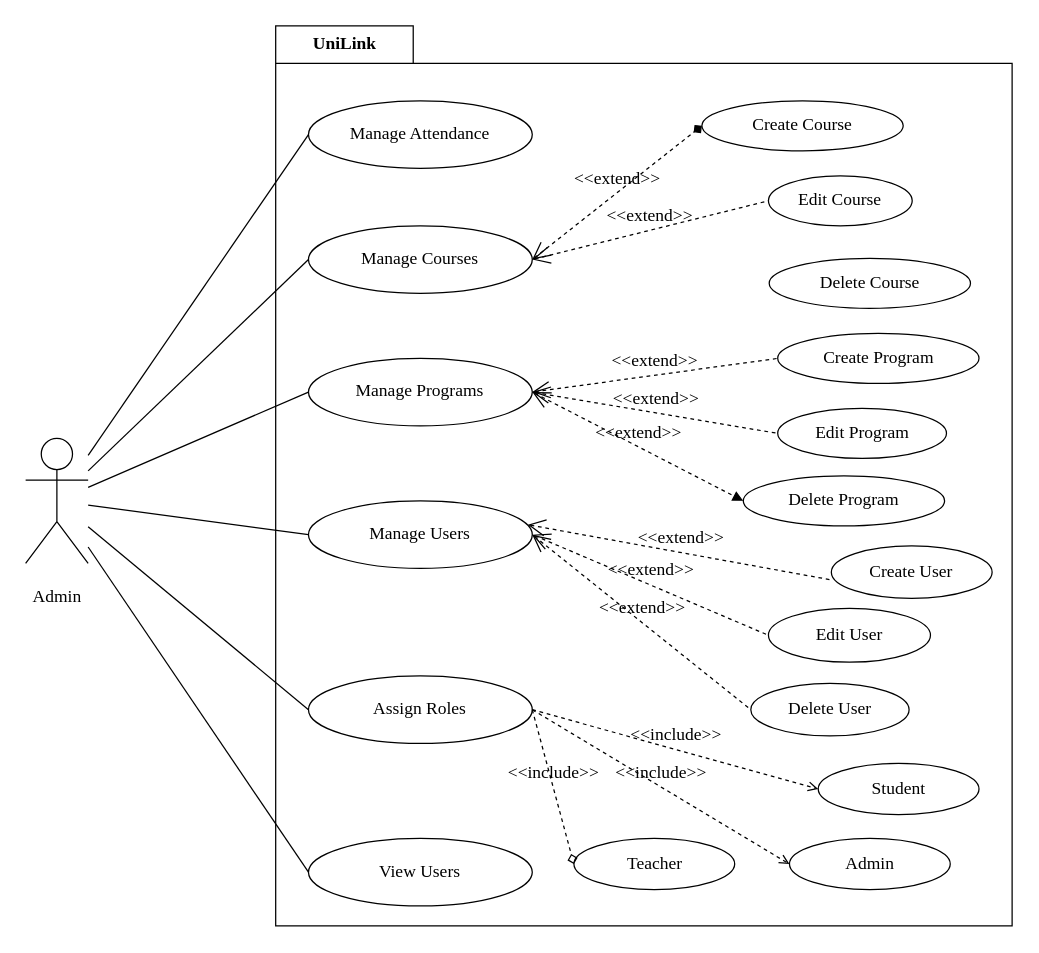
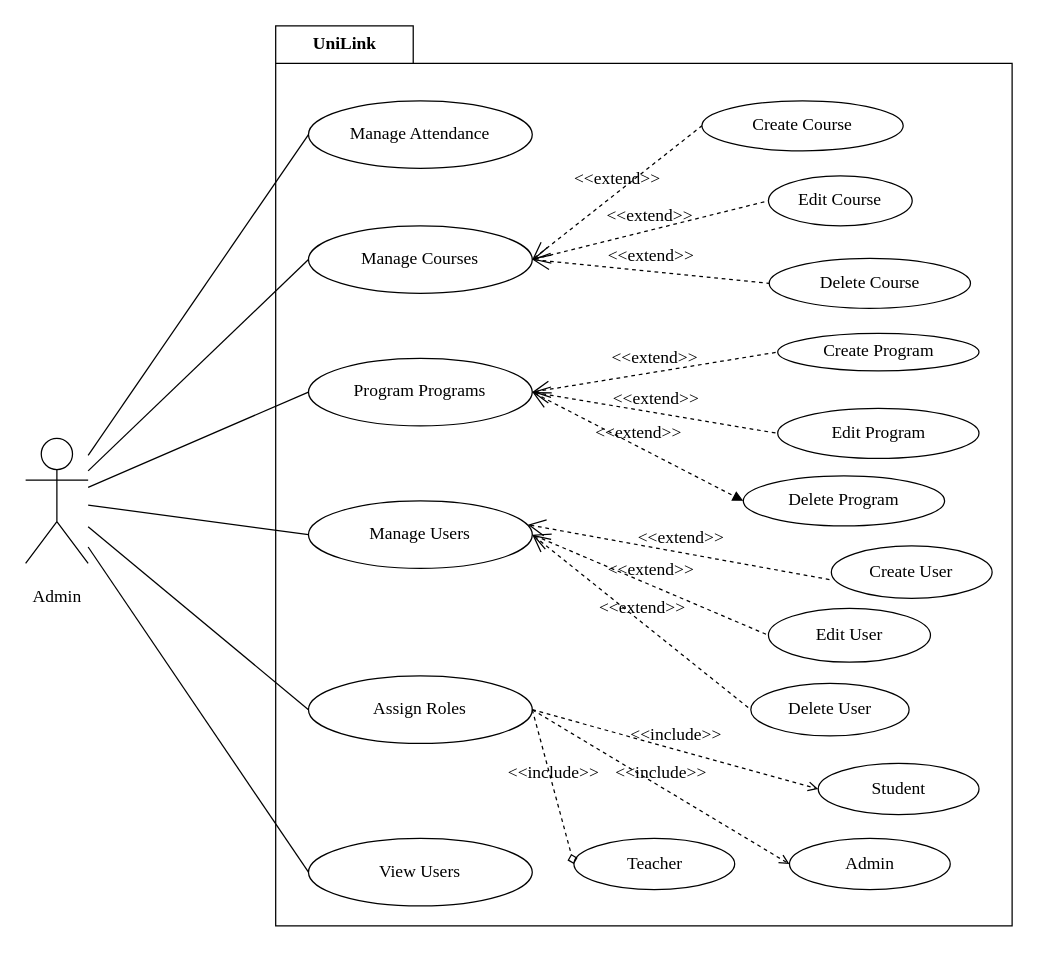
  <mxCell id="0" />
  <mxCell id="1" parent="0" />
  <mxCell id="2" value="UniLink" style="shape=folder;fontStyle=1;tabWidth=110;tabHeight=30;tabPosition=left;html=1;boundedLbl=1;labelInHeader=1;container=1;collapsible=0;fontFamily=Poppins;fontSource=https%3A%2F%2Ffonts.googleapis.com%2Fcss%3Ffamily%3DPoppins;fontSize=14;fontColor=#000000;" vertex="1" parent="1"><mxGeometry x="220" y="20" width="589" height="720" as="geometry" /></mxCell>
  <mxCell id="3" value="" style="html=1;strokeColor=none;resizeWidth=1;resizeHeight=1;fillColor=none;part=1;connectable=0;allowArrows=0;deletable=0;fontFamily=Poppins;fontSource=https%3A%2F%2Ffonts.googleapis.com%2Fcss%3Ffamily%3DPoppins;fontSize=14;fontColor=#000000;" vertex="1" parent="2"><mxGeometry width="590" height="690" relative="1" as="geometry"><mxPoint y="30" as="offset" /></mxGeometry></mxCell>
  <mxCell id="4" value="Manage Attendance" style="ellipse;whiteSpace=wrap;html=1;fontFamily=Poppins;fontSource=https%3A%2F%2Ffonts.googleapis.com%2Fcss%3Ffamily%3DPoppins;fontSize=14;fontColor=#000000;" vertex="1" parent="2"><mxGeometry x="26.222" y="60.0" width="179" height="54.0" as="geometry" /></mxCell>
  <mxCell id="5" value="Manage Courses" style="ellipse;whiteSpace=wrap;html=1;fontFamily=Poppins;fontSource=https%3A%2F%2Ffonts.googleapis.com%2Fcss%3Ffamily%3DPoppins;fontSize=14;fontColor=#000000;" vertex="1" parent="2"><mxGeometry x="26.222" y="160.0" width="179" height="54.0" as="geometry" /></mxCell>
- <mxCell id="6" value="Manage Programs" style="ellipse;whiteSpace=wrap;html=1;fontFamily=Poppins;fontSource=https%3A%2F%2Ffonts.googleapis.com%2Fcss%3Ffamily%3DPoppins;fontSize=14;fontColor=#000000;" vertex="1" parent="2"><mxGeometry x="26.222" y="266.0" width="179" height="54.0" as="geometry" /></mxCell>
+ <mxCell id="6" value="Program Programs" style="ellipse;whiteSpace=wrap;html=1;fontFamily=Poppins;fontSource=https%3A%2F%2Ffonts.googleapis.com%2Fcss%3Ffamily%3DPoppins;fontSize=14;fontColor=#000000;" vertex="1" parent="2"><mxGeometry x="26.222" y="266.0" width="179" height="54.0" as="geometry" /></mxCell>
  <mxCell id="7" value="Manage Users" style="ellipse;whiteSpace=wrap;html=1;fontFamily=Poppins;fontSource=https%3A%2F%2Ffonts.googleapis.com%2Fcss%3Ffamily%3DPoppins;fontSize=14;fontColor=#000000;" vertex="1" parent="2"><mxGeometry x="26.222" y="380.0" width="179" height="54.0" as="geometry" /></mxCell>
  <mxCell id="8" value="Assign Roles" style="ellipse;whiteSpace=wrap;html=1;fontFamily=Poppins;fontSource=https%3A%2F%2Ffonts.googleapis.com%2Fcss%3Ffamily%3DPoppins;fontSize=14;fontColor=#000000;" vertex="1" parent="2"><mxGeometry x="26.222" y="520" width="179" height="54.0" as="geometry" /></mxCell>
  <mxCell id="9" value="View Users" style="ellipse;whiteSpace=wrap;html=1;fontFamily=Poppins;fontSource=https%3A%2F%2Ffonts.googleapis.com%2Fcss%3Ffamily%3DPoppins;fontSize=14;fontColor=#000000;" vertex="1" parent="2"><mxGeometry x="26.222" y="650" width="179" height="54.0" as="geometry" /></mxCell>
  <mxCell id="10" value="Create Course" style="ellipse;whiteSpace=wrap;html=1;fontFamily=Poppins;fontSource=https%3A%2F%2Ffonts.googleapis.com%2Fcss%3Ffamily%3DPoppins;fontSize=14;fontColor=#000000;" vertex="1" parent="2"><mxGeometry x="340.889" y="60.0" width="161" height="40.0" as="geometry" /></mxCell>
  <mxCell id="11" value="Edit Course" style="ellipse;whiteSpace=wrap;html=1;fontFamily=Poppins;fontSource=https%3A%2F%2Ffonts.googleapis.com%2Fcss%3Ffamily%3DPoppins;fontSize=14;fontColor=#000000;" vertex="1" parent="2"><mxGeometry x="394.1" y="120.0" width="115" height="40.0" as="geometry" /></mxCell>
  <mxCell id="12" value="Delete Course" style="ellipse;whiteSpace=wrap;html=1;fontFamily=Poppins;fontSource=https%3A%2F%2Ffonts.googleapis.com%2Fcss%3Ffamily%3DPoppins;fontSize=14;fontColor=#000000;" vertex="1" parent="2"><mxGeometry x="394.711" y="186.0" width="161" height="40.0" as="geometry" /></mxCell>
- <mxCell id="13" value="Create Program" style="ellipse;whiteSpace=wrap;html=1;fontFamily=Poppins;fontSource=https%3A%2F%2Ffonts.googleapis.com%2Fcss%3Ffamily%3DPoppins;fontSize=14;fontColor=#000000;" vertex="1" parent="2"><mxGeometry x="401.512" y="246.0" width="161" height="40.0" as="geometry" /></mxCell>
- <mxCell id="14" value="Edit Program" style="ellipse;whiteSpace=wrap;html=1;fontFamily=Poppins;fontSource=https%3A%2F%2Ffonts.googleapis.com%2Fcss%3Ffamily%3DPoppins;fontSize=14;fontColor=#000000;" vertex="1" parent="2"><mxGeometry x="401.513" y="306.0" width="135" height="40.0" as="geometry" /></mxCell>
+ <mxCell id="13" value="Create Program" style="ellipse;whiteSpace=wrap;html=1;fontFamily=Poppins;fontSource=https%3A%2F%2Ffonts.googleapis.com%2Fcss%3Ffamily%3DPoppins;fontSize=14;fontColor=#000000;" vertex="1" parent="2"><mxGeometry x="401.512" y="246.0" width="161" height="30" as="geometry" /></mxCell>
+ <mxCell id="14" value="Edit Program" style="ellipse;whiteSpace=wrap;html=1;fontFamily=Poppins;fontSource=https%3A%2F%2Ffonts.googleapis.com%2Fcss%3Ffamily%3DPoppins;fontSize=14;fontColor=#000000;" vertex="1" parent="2"><mxGeometry x="401.513" y="306.0" width="161" height="40.0" as="geometry" /></mxCell>
  <mxCell id="15" value="Delete Program" style="ellipse;whiteSpace=wrap;html=1;fontFamily=Poppins;fontSource=https%3A%2F%2Ffonts.googleapis.com%2Fcss%3Ffamily%3DPoppins;fontSize=14;fontColor=#000000;" vertex="1" parent="2"><mxGeometry x="374.004" y="360.0" width="161" height="40.0" as="geometry" /></mxCell>
  <mxCell id="16" value="Create User" style="ellipse;whiteSpace=wrap;html=1;fontFamily=Poppins;fontSource=https%3A%2F%2Ffonts.googleapis.com%2Fcss%3Ffamily%3DPoppins;fontSize=14;fontColor=#000000;" vertex="1" parent="2"><mxGeometry x="444.412" y="416.0" width="128.592" height="42.0" as="geometry" /></mxCell>
  <mxCell id="17" value="Edit User" style="ellipse;whiteSpace=wrap;html=1;fontFamily=Poppins;fontSource=https%3A%2F%2Ffonts.googleapis.com%2Fcss%3Ffamily%3DPoppins;fontSize=14;fontColor=#000000;" vertex="1" parent="2"><mxGeometry x="394.102" y="466.0" width="129.592" height="43.0" as="geometry" /></mxCell>
  <mxCell id="18" value="Delete User" style="ellipse;whiteSpace=wrap;html=1;fontFamily=Poppins;fontSource=https%3A%2F%2Ffonts.googleapis.com%2Fcss%3Ffamily%3DPoppins;fontSize=14;fontColor=#000000;" vertex="1" parent="2"><mxGeometry x="379.999" y="526" width="126.592" height="42.0" as="geometry" /></mxCell>
  <mxCell id="19" value="Student" style="ellipse;whiteSpace=wrap;html=1;fontFamily=Poppins;fontSource=https%3A%2F%2Ffonts.googleapis.com%2Fcss%3Ffamily%3DPoppins;fontSize=14;fontColor=#000000;" vertex="1" parent="2"><mxGeometry x="433.919" y="590" width="128.592" height="41.0" as="geometry" /></mxCell>
  <mxCell id="20" value="Admin" style="ellipse;whiteSpace=wrap;html=1;fontFamily=Poppins;fontSource=https%3A%2F%2Ffonts.googleapis.com%2Fcss%3Ffamily%3DPoppins;fontSize=14;fontColor=#000000;" vertex="1" parent="2"><mxGeometry x="410.919" y="650" width="128.592" height="41.0" as="geometry" /></mxCell>
  <mxCell id="21" value="Teacher" style="ellipse;whiteSpace=wrap;html=1;fontFamily=Poppins;fontSource=https%3A%2F%2Ffonts.googleapis.com%2Fcss%3Ffamily%3DPoppins;fontSize=14;fontColor=#000000;" vertex="1" parent="2"><mxGeometry x="238.52" y="650" width="128.592" height="41.0" as="geometry" /></mxCell>
  <mxCell id="22" value="&amp;lt;&amp;lt;include&amp;gt;&amp;gt;" style="html=1;verticalAlign=bottom;labelBackgroundColor=none;endArrow=diamond;endFill=0;dashed=1;fontFamily=Poppins;fontSource=https%3A%2F%2Ffonts.googleapis.com%2Fcss%3Ffamily%3DPoppins;fontSize=14;fontColor=#000000;exitX=1;exitY=0.5;exitDx=0;exitDy=0;entryX=0;entryY=0.5;entryDx=0;entryDy=0;" edge="1" parent="2" source="8" target="21"><mxGeometry width="160" relative="1" as="geometry"><mxPoint x="380.222" y="570" as="sourcePoint" /><mxPoint x="590" y="570" as="targetPoint" /></mxGeometry></mxCell>
  <mxCell id="23" value="&amp;lt;&amp;lt;include&amp;gt;&amp;gt;" style="html=1;verticalAlign=bottom;labelBackgroundColor=none;endArrow=open;endFill=0;dashed=1;fontFamily=Poppins;fontSource=https%3A%2F%2Ffonts.googleapis.com%2Fcss%3Ffamily%3DPoppins;fontSize=14;fontColor=#000000;entryX=0;entryY=0.5;entryDx=0;entryDy=0;exitX=1;exitY=0.5;exitDx=0;exitDy=0;" edge="1" parent="2" source="8" target="20"><mxGeometry width="160" relative="1" as="geometry"><mxPoint x="262.222" y="550" as="sourcePoint" /><mxPoint x="472.0" y="707" as="targetPoint" /></mxGeometry></mxCell>
  <mxCell id="24" value="&amp;lt;&amp;lt;include&amp;gt;&amp;gt;" style="html=1;verticalAlign=bottom;labelBackgroundColor=none;endArrow=open;endFill=0;dashed=1;fontFamily=Poppins;fontSource=https%3A%2F%2Ffonts.googleapis.com%2Fcss%3Ffamily%3DPoppins;fontSize=14;fontColor=#000000;entryX=0;entryY=0.5;entryDx=0;entryDy=0;exitX=1;exitY=0.5;exitDx=0;exitDy=0;" edge="1" parent="2" source="8" target="19"><mxGeometry width="160" relative="1" as="geometry"><mxPoint x="394.671" y="580" as="sourcePoint" /><mxPoint x="473.338" y="617" as="targetPoint" /></mxGeometry></mxCell>
  <mxCell id="25" value="&amp;lt;&amp;lt;extend&amp;gt;&amp;gt;" style="edgeStyle=none;html=1;startArrow=open;endArrow=none;startSize=12;verticalAlign=bottom;dashed=1;labelBackgroundColor=none;fontFamily=Poppins;fontSource=https%3A%2F%2Ffonts.googleapis.com%2Fcss%3Ffamily%3DPoppins;fontSize=14;fontColor=#000000;exitX=1;exitY=0.5;exitDx=0;exitDy=0;entryX=0;entryY=0.5;entryDx=0;entryDy=0;" edge="1" parent="2" source="7" target="18"><mxGeometry width="160" relative="1" as="geometry"><mxPoint x="602.041" y="330" as="sourcePoint" /><mxPoint x="794.694" y="330" as="targetPoint" /></mxGeometry></mxCell>
  <mxCell id="26" value="&amp;lt;&amp;lt;extend&amp;gt;&amp;gt;" style="edgeStyle=none;html=1;startArrow=open;endArrow=none;startSize=12;verticalAlign=bottom;dashed=1;labelBackgroundColor=none;fontFamily=Poppins;fontSource=https%3A%2F%2Ffonts.googleapis.com%2Fcss%3Ffamily%3DPoppins;fontSize=14;fontColor=#000000;exitX=1;exitY=0.5;exitDx=0;exitDy=0;entryX=0;entryY=0.5;entryDx=0;entryDy=0;" edge="1" parent="2" source="7" target="17"><mxGeometry width="160" relative="1" as="geometry"><mxPoint x="394.671" y="467" as="sourcePoint" /><mxPoint x="473.339" y="477" as="targetPoint" /></mxGeometry></mxCell>
  <mxCell id="27" value="&amp;lt;&amp;lt;extend&amp;gt;&amp;gt;" style="edgeStyle=none;html=1;startArrow=open;endArrow=none;startSize=12;verticalAlign=bottom;dashed=1;labelBackgroundColor=none;fontFamily=Poppins;fontSource=https%3A%2F%2Ffonts.googleapis.com%2Fcss%3Ffamily%3DPoppins;fontSize=14;fontColor=#000000;entryX=0.002;entryY=0.649;entryDx=0;entryDy=0;entryPerimeter=0;exitX=0.98;exitY=0.353;exitDx=0;exitDy=0;exitPerimeter=0;" edge="1" parent="2" source="7" target="16"><mxGeometry width="160" relative="1" as="geometry"><mxPoint x="264.898" y="440" as="sourcePoint" /><mxPoint x="480.433" y="407" as="targetPoint" /></mxGeometry></mxCell>
  <mxCell id="28" value="&amp;lt;&amp;lt;extend&amp;gt;&amp;gt;" style="edgeStyle=none;html=1;startArrow=open;endArrow=block;startSize=12;verticalAlign=bottom;dashed=1;labelBackgroundColor=none;fontFamily=Poppins;fontSource=https%3A%2F%2Ffonts.googleapis.com%2Fcss%3Ffamily%3DPoppins;fontSize=14;fontColor=#000000;entryX=0;entryY=0.5;entryDx=0;entryDy=0;exitX=1;exitY=0.5;exitDx=0;exitDy=0;" edge="1" parent="2" source="6" target="15"><mxGeometry width="160" relative="1" as="geometry"><mxPoint x="211.002" y="316.002" as="sourcePoint" /><mxPoint x="454.029" y="360.198" as="targetPoint" /></mxGeometry></mxCell>
  <mxCell id="29" value="&amp;lt;&amp;lt;extend&amp;gt;&amp;gt;" style="edgeStyle=none;html=1;startArrow=open;endArrow=none;startSize=12;verticalAlign=bottom;dashed=1;labelBackgroundColor=none;fontFamily=Poppins;fontSource=https%3A%2F%2Ffonts.googleapis.com%2Fcss%3Ffamily%3DPoppins;fontSize=14;fontColor=#000000;entryX=0;entryY=0.5;entryDx=0;entryDy=0;exitX=1;exitY=0.5;exitDx=0;exitDy=0;" edge="1" parent="2" source="6" target="14"><mxGeometry width="160" relative="1" as="geometry"><mxPoint x="345.222" y="361" as="sourcePoint" /><mxPoint x="480.894" y="437" as="targetPoint" /></mxGeometry></mxCell>
  <mxCell id="30" value="&amp;lt;&amp;lt;extend&amp;gt;&amp;gt;" style="edgeStyle=none;html=1;startArrow=open;endArrow=none;startSize=12;verticalAlign=bottom;dashed=1;labelBackgroundColor=none;fontFamily=Poppins;fontSource=https%3A%2F%2Ffonts.googleapis.com%2Fcss%3Ffamily%3DPoppins;fontSize=14;fontColor=#000000;entryX=0;entryY=0.5;entryDx=0;entryDy=0;exitX=1;exitY=0.5;exitDx=0;exitDy=0;" edge="1" parent="2" source="6" target="13"><mxGeometry width="160" relative="1" as="geometry"><mxPoint x="345.222" y="357" as="sourcePoint" /><mxPoint x="480.893" y="367" as="targetPoint" /></mxGeometry></mxCell>
+ <mxCell id="31" value="&amp;lt;&amp;lt;extend&amp;gt;&amp;gt;" style="edgeStyle=none;html=1;startArrow=open;endArrow=none;startSize=12;verticalAlign=bottom;dashed=1;labelBackgroundColor=none;fontFamily=Poppins;fontSource=https%3A%2F%2Ffonts.googleapis.com%2Fcss%3Ffamily%3DPoppins;fontSize=14;fontColor=#000000;entryX=0;entryY=0.5;entryDx=0;entryDy=0;exitX=1;exitY=0.5;exitDx=0;exitDy=0;" edge="1" parent="2" source="5" target="12"><mxGeometry width="160" relative="1" as="geometry"><mxPoint x="345.222" y="357" as="sourcePoint" /><mxPoint x="480.892" y="297" as="targetPoint" /></mxGeometry></mxCell>
  <mxCell id="32" value="&amp;lt;&amp;lt;extend&amp;gt;&amp;gt;" style="edgeStyle=none;html=1;startArrow=open;endArrow=none;startSize=12;verticalAlign=bottom;dashed=1;labelBackgroundColor=none;fontFamily=Poppins;fontSource=https%3A%2F%2Ffonts.googleapis.com%2Fcss%3Ffamily%3DPoppins;fontSize=14;fontColor=#000000;entryX=0;entryY=0.5;entryDx=0;entryDy=0;exitX=1;exitY=0.5;exitDx=0;exitDy=0;" edge="1" parent="2" source="5" target="11"><mxGeometry width="160" relative="1" as="geometry"><mxPoint x="345.222" y="251" as="sourcePoint" /><mxPoint x="493.001" y="237" as="targetPoint" /></mxGeometry></mxCell>
- <mxCell id="33" value="&amp;lt;&amp;lt;extend&amp;gt;&amp;gt;" style="edgeStyle=none;html=1;startArrow=open;endArrow=diamond;startSize=12;verticalAlign=bottom;dashed=1;labelBackgroundColor=none;fontFamily=Poppins;fontSource=https%3A%2F%2Ffonts.googleapis.com%2Fcss%3Ffamily%3DPoppins;fontSize=14;fontColor=#000000;entryX=0;entryY=0.5;entryDx=0;entryDy=0;exitX=1;exitY=0.5;exitDx=0;exitDy=0;" edge="1" parent="2" source="5" target="10"><mxGeometry width="160" relative="1" as="geometry"><mxPoint x="345.222" y="251" as="sourcePoint" /><mxPoint x="534.1" y="204" as="targetPoint" /></mxGeometry></mxCell>
+ <mxCell id="33" value="&amp;lt;&amp;lt;extend&amp;gt;&amp;gt;" style="edgeStyle=none;html=1;startArrow=open;endArrow=none;startSize=12;verticalAlign=bottom;dashed=1;labelBackgroundColor=none;fontFamily=Poppins;fontSource=https%3A%2F%2Ffonts.googleapis.com%2Fcss%3Ffamily%3DPoppins;fontSize=14;fontColor=#000000;entryX=0;entryY=0.5;entryDx=0;entryDy=0;exitX=1;exitY=0.5;exitDx=0;exitDy=0;" edge="1" parent="2" source="5" target="10"><mxGeometry width="160" relative="1" as="geometry"><mxPoint x="345.222" y="251" as="sourcePoint" /><mxPoint x="534.1" y="204" as="targetPoint" /></mxGeometry></mxCell>
  <mxCell id="34" style="edgeStyle=none;html=1;entryX=0;entryY=0.5;entryDx=0;entryDy=0;fontFamily=Poppins;fontSource=https%3A%2F%2Ffonts.googleapis.com%2Fcss%3Ffamily%3DPoppins;fontSize=14;fontColor=#000000;endArrow=none;endFill=0;" edge="1" parent="1" source="40" target="4"><mxGeometry relative="1" as="geometry" /></mxCell>
  <mxCell id="35" style="edgeStyle=none;html=1;entryX=0;entryY=0.5;entryDx=0;entryDy=0;fontFamily=Poppins;fontSource=https%3A%2F%2Ffonts.googleapis.com%2Fcss%3Ffamily%3DPoppins;fontSize=14;fontColor=#000000;endArrow=none;endFill=0;" edge="1" parent="1" source="40" target="5"><mxGeometry relative="1" as="geometry" /></mxCell>
  <mxCell id="36" style="edgeStyle=none;html=1;entryX=0;entryY=0.5;entryDx=0;entryDy=0;fontFamily=Poppins;fontSource=https%3A%2F%2Ffonts.googleapis.com%2Fcss%3Ffamily%3DPoppins;fontSize=14;fontColor=#000000;endArrow=none;endFill=0;" edge="1" parent="1" source="40" target="6"><mxGeometry relative="1" as="geometry" /></mxCell>
  <mxCell id="37" style="edgeStyle=none;html=1;entryX=0;entryY=0.5;entryDx=0;entryDy=0;fontFamily=Poppins;fontSource=https%3A%2F%2Ffonts.googleapis.com%2Fcss%3Ffamily%3DPoppins;fontSize=14;fontColor=#000000;endArrow=none;endFill=0;" edge="1" parent="1" source="40" target="7"><mxGeometry relative="1" as="geometry" /></mxCell>
  <mxCell id="38" style="edgeStyle=none;html=1;entryX=0;entryY=0.5;entryDx=0;entryDy=0;fontFamily=Poppins;fontSource=https%3A%2F%2Ffonts.googleapis.com%2Fcss%3Ffamily%3DPoppins;fontSize=14;fontColor=#000000;endArrow=none;endFill=0;" edge="1" parent="1" source="40" target="8"><mxGeometry relative="1" as="geometry" /></mxCell>
  <mxCell id="39" style="edgeStyle=none;html=1;entryX=0;entryY=0.5;entryDx=0;entryDy=0;fontFamily=Poppins;fontSource=https%3A%2F%2Ffonts.googleapis.com%2Fcss%3Ffamily%3DPoppins;fontSize=14;fontColor=#000000;endArrow=none;endFill=0;" edge="1" parent="1" source="40" target="9"><mxGeometry relative="1" as="geometry" /></mxCell>
  <mxCell id="40" value="&lt;p&gt;&lt;font face=&quot;Poppins&quot; data-font-src=&quot;https://fonts.googleapis.com/css?family=Poppins&quot; style=&quot;font-size: 14px;&quot;&gt;Admin&lt;/font&gt;&lt;/p&gt;" style="shape=umlActor;verticalLabelPosition=bottom;verticalAlign=top;html=1;outlineConnect=0;fontColor=#000000;" vertex="1" parent="1"><mxGeometry x="20" y="350" width="50" height="100" as="geometry" /></mxCell>
